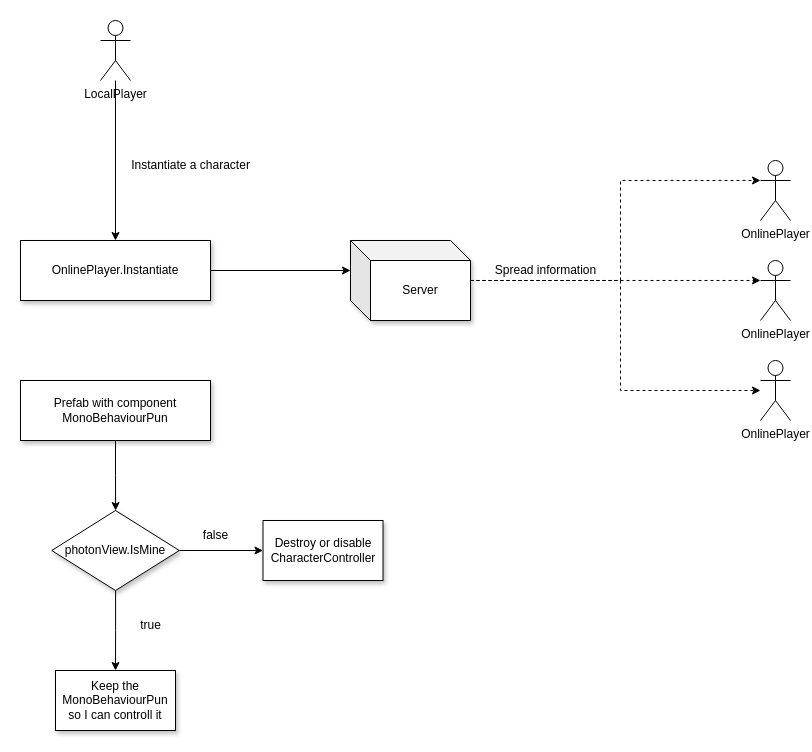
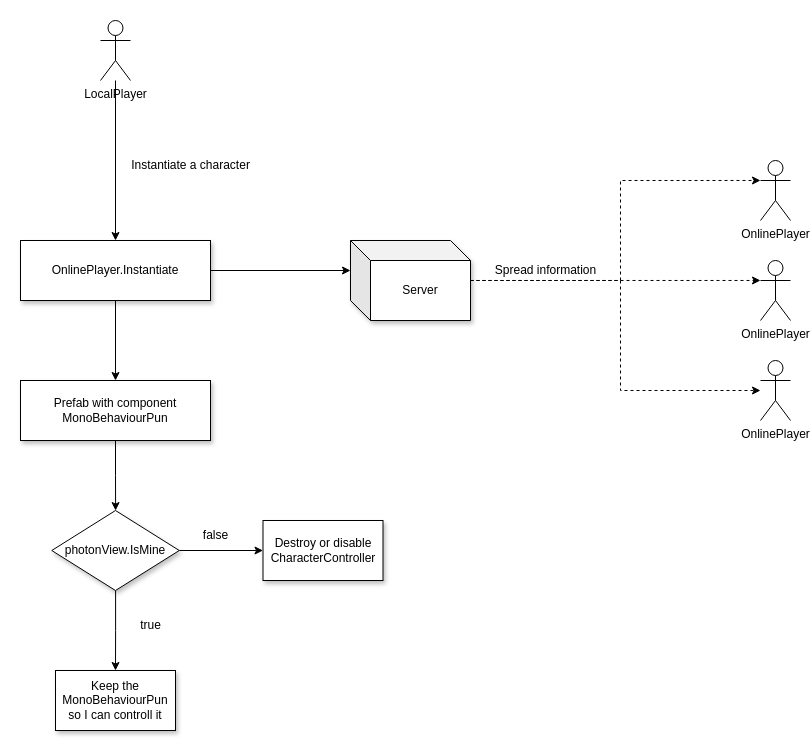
  <mxCell id="0" />
  <mxCell id="1" parent="0" />
  <mxCell id="2" value="&lt;div&gt;LocalPlayer&lt;/div&gt;&lt;div&gt;&lt;br&gt;&lt;/div&gt;" style="shape=umlActor;verticalLabelPosition=bottom;verticalAlign=top;html=1;outlineConnect=0;" vertex="1" parent="1"><mxGeometry x="100" y="20" width="30" height="60" as="geometry" /></mxCell>
  <mxCell id="3" value="&lt;div&gt;OnlinePlayer&lt;/div&gt;&lt;div&gt;&lt;br&gt;&lt;/div&gt;" style="shape=umlActor;verticalLabelPosition=bottom;verticalAlign=top;html=1;outlineConnect=0;" vertex="1" parent="1"><mxGeometry x="760" y="160" width="30" height="60" as="geometry" /></mxCell>
  <mxCell id="4" value="" style="edgeStyle=orthogonalEdgeStyle;rounded=0;orthogonalLoop=1;jettySize=auto;html=1;" edge="1" parent="1" source="2" target="7"><mxGeometry relative="1" as="geometry"><mxPoint x="115" y="180" as="sourcePoint" /></mxGeometry></mxCell>
  <mxCell id="5" style="edgeStyle=orthogonalEdgeStyle;rounded=0;orthogonalLoop=1;jettySize=auto;html=1;entryX=0;entryY=0;entryDx=0;entryDy=30;entryPerimeter=0;" edge="1" parent="1" source="7" target="11"><mxGeometry relative="1" as="geometry" /></mxCell>
+ <mxCell id="6" value="" style="edgeStyle=orthogonalEdgeStyle;rounded=0;orthogonalLoop=1;jettySize=auto;html=1;" edge="1" parent="1" source="7" target="16"><mxGeometry relative="1" as="geometry" /></mxCell>
  <mxCell id="7" value="&lt;div&gt;OnlinePlayer.Instantiate &lt;br&gt;&lt;/div&gt;" style="whiteSpace=wrap;html=1;rounded=0;shadow=1;" vertex="1" parent="1"><mxGeometry x="20" y="240" width="190" height="60" as="geometry" /></mxCell>
  <mxCell id="8" style="edgeStyle=orthogonalEdgeStyle;rounded=0;orthogonalLoop=1;jettySize=auto;html=1;dashed=1;" edge="1" parent="1" source="11" target="13"><mxGeometry relative="1" as="geometry"><Array as="points"><mxPoint x="620" y="280" /><mxPoint x="620" y="390" /></Array></mxGeometry></mxCell>
  <mxCell id="9" style="edgeStyle=orthogonalEdgeStyle;rounded=0;orthogonalLoop=1;jettySize=auto;html=1;entryX=0;entryY=0.333;entryDx=0;entryDy=0;entryPerimeter=0;dashed=1;" edge="1" parent="1" source="11" target="12"><mxGeometry relative="1" as="geometry" /></mxCell>
  <mxCell id="10" style="edgeStyle=orthogonalEdgeStyle;rounded=0;orthogonalLoop=1;jettySize=auto;html=1;entryX=0;entryY=0.333;entryDx=0;entryDy=0;entryPerimeter=0;dashed=1;" edge="1" parent="1" source="11" target="3"><mxGeometry relative="1" as="geometry"><Array as="points"><mxPoint x="620" y="280" /><mxPoint x="620" y="180" /></Array></mxGeometry></mxCell>
  <mxCell id="11" value="Server" style="shape=cube;whiteSpace=wrap;html=1;boundedLbl=1;backgroundOutline=1;darkOpacity=0.05;darkOpacity2=0.1;shadow=1;gradientColor=none;" vertex="1" parent="1"><mxGeometry x="350" y="240" width="120" height="80" as="geometry" /></mxCell>
  <mxCell id="12" value="&lt;div&gt;OnlinePlayer&lt;/div&gt;&lt;div&gt;&lt;br&gt;&lt;/div&gt;" style="shape=umlActor;verticalLabelPosition=bottom;verticalAlign=top;html=1;outlineConnect=0;" vertex="1" parent="1"><mxGeometry x="760" y="260" width="30" height="60" as="geometry" /></mxCell>
  <mxCell id="13" value="&lt;div&gt;OnlinePlayer&lt;/div&gt;&lt;div&gt;&lt;br&gt;&lt;/div&gt;" style="shape=umlActor;verticalLabelPosition=bottom;verticalAlign=top;html=1;outlineConnect=0;" vertex="1" parent="1"><mxGeometry x="760" y="360" width="30" height="60" as="geometry" /></mxCell>
  <mxCell id="14" value="Spread information" style="text;html=1;align=center;verticalAlign=middle;resizable=0;points=[];autosize=1;strokeColor=none;fillColor=none;" vertex="1" parent="1"><mxGeometry x="480" y="255" width="130" height="30" as="geometry" /></mxCell>
  <mxCell id="15" value="" style="edgeStyle=orthogonalEdgeStyle;rounded=0;orthogonalLoop=1;jettySize=auto;html=1;" edge="1" parent="1" source="16" target="20"><mxGeometry relative="1" as="geometry" /></mxCell>
  <mxCell id="16" value="Prefab with component MonoBehaviourPun " style="whiteSpace=wrap;html=1;rounded=0;shadow=1;" vertex="1" parent="1"><mxGeometry x="20" y="380" width="190" height="60" as="geometry" /></mxCell>
  <mxCell id="17" value="Instantiate a character" style="text;html=1;align=center;verticalAlign=middle;resizable=0;points=[];autosize=1;strokeColor=none;fillColor=none;" vertex="1" parent="1"><mxGeometry x="120" y="150" width="140" height="30" as="geometry" /></mxCell>
  <mxCell id="18" value="" style="edgeStyle=orthogonalEdgeStyle;rounded=0;orthogonalLoop=1;jettySize=auto;html=1;" edge="1" parent="1" source="20" target="21"><mxGeometry relative="1" as="geometry" /></mxCell>
  <mxCell id="19" style="edgeStyle=orthogonalEdgeStyle;rounded=0;orthogonalLoop=1;jettySize=auto;html=1;" edge="1" parent="1" source="20"><mxGeometry relative="1" as="geometry"><mxPoint x="115" y="670" as="targetPoint" /></mxGeometry></mxCell>
  <mxCell id="20" value="photonView.IsMine" style="rhombus;whiteSpace=wrap;html=1;rounded=0;shadow=1;" vertex="1" parent="1"><mxGeometry x="51.25" y="510" width="127.5" height="80" as="geometry" /></mxCell>
  <mxCell id="21" value="Destroy or disable CharacterController" style="whiteSpace=wrap;html=1;rounded=0;shadow=1;" vertex="1" parent="1"><mxGeometry x="262.5" y="520" width="120" height="60" as="geometry" /></mxCell>
  <mxCell id="22" value="false" style="text;html=1;align=center;verticalAlign=middle;resizable=0;points=[];autosize=1;strokeColor=none;fillColor=none;" vertex="1" parent="1"><mxGeometry x="190" y="520" width="50" height="30" as="geometry" /></mxCell>
  <mxCell id="23" value="true" style="text;html=1;align=center;verticalAlign=middle;resizable=0;points=[];autosize=1;strokeColor=none;fillColor=none;" vertex="1" parent="1"><mxGeometry x="130" y="610" width="40" height="30" as="geometry" /></mxCell>
  <mxCell id="24" value="Keep the MonoBehaviourPun so I can controll it" style="whiteSpace=wrap;html=1;rounded=0;shadow=1;" vertex="1" parent="1"><mxGeometry x="55" y="670" width="120" height="60" as="geometry" /></mxCell>
